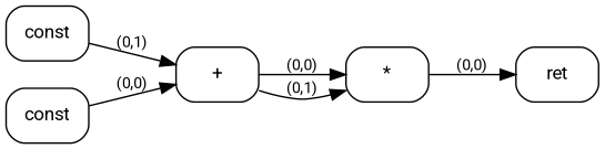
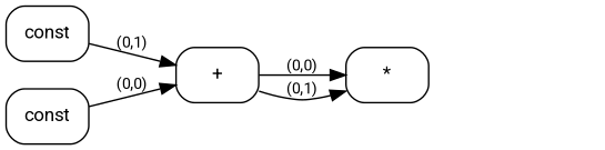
  digraph {
    rankdir=LR
    fontname=Roboto
    node [fontsize=12 shape=box style=rounded fontname=Roboto]
    edge [fontsize=10 fontname=Roboto]
    n1 [label=const]
    n2 [label="+"]
    n3 [label=const]
    n4 [label="*"]
-   n5 [label=ret]
    n1 -> n2 [label="(0,1)"]
    n2 -> n4 [label="(0,0)"]
    n2 -> n4 [label="(0,1)"]
    n3 -> n2 [label="(0,0)"]
-   n4 -> n5 [label="(0,0)"]
  }
